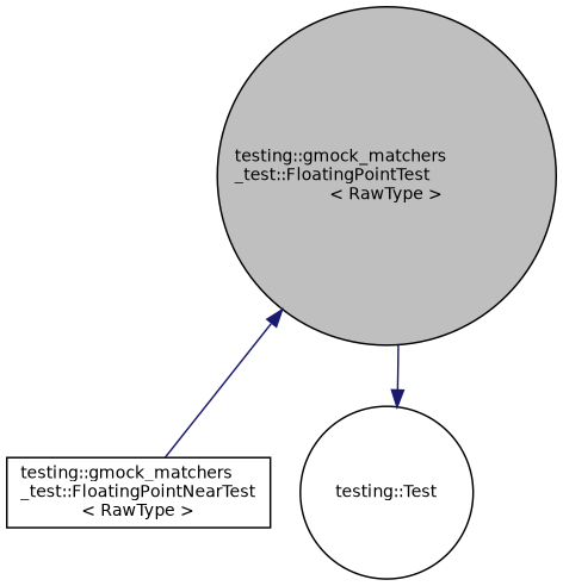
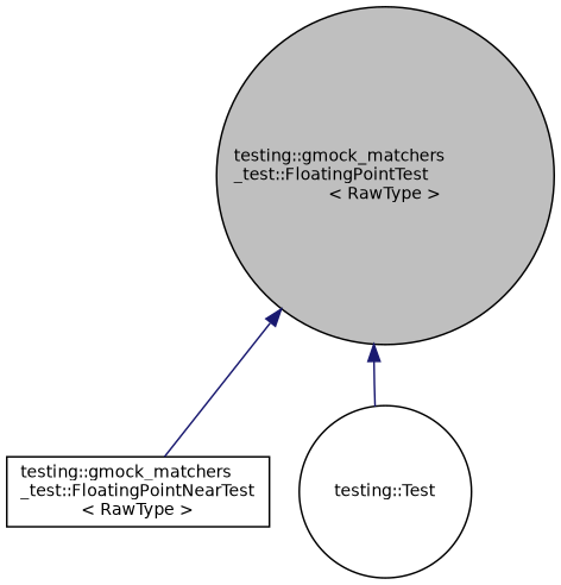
  digraph {
    node [color=black fillcolor=white fontname=Helvetica fontsize=10 shape=circle style=filled]
    edge [color=midnightblue dir=back fontname=Helvetica fontsize=10 labelfontname=Helvetica labelfontsize=10 style=solid]
    n1 [fillcolor=grey75 fontcolor=black height=0.2 label="testing::gmock_matchers\l_test::FloatingPointTest\l\< RawType \>" width=0.4]
    n2 [height=0.2 label="testing::gmock_matchers\l_test::FloatingPointNearTest\l\< RawType \>" shape=box width=0.4]
    n3 [height=0.2 label="testing::Test" width=0.4]
    n1 -> n2
-   n3 -> n1
+   n1 -> n3
  }
